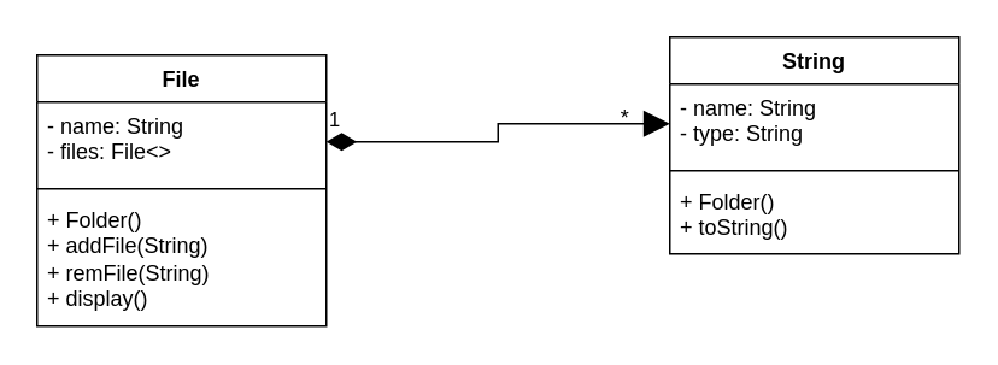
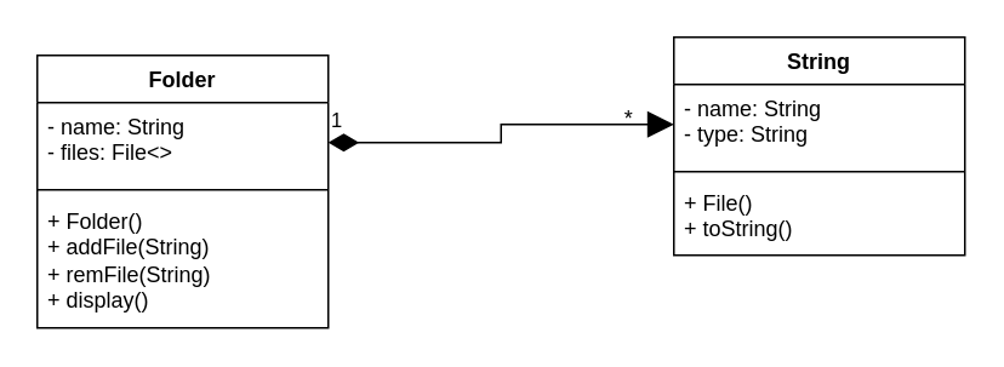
  <mxCell id="0" />
  <mxCell id="1" parent="0" />
- <mxCell id="2" value="File" style="swimlane;fontStyle=1;align=center;verticalAlign=top;childLayout=stackLayout;horizontal=1;startSize=26;horizontalStack=0;resizeParent=1;resizeParentMax=0;resizeLast=0;collapsible=1;marginBottom=0;whiteSpace=wrap;html=1;" vertex="1" parent="1"><mxGeometry x="20" y="30" width="160" height="150" as="geometry" /></mxCell>
+ <mxCell id="2" value="Folder" style="swimlane;fontStyle=1;align=center;verticalAlign=top;childLayout=stackLayout;horizontal=1;startSize=26;horizontalStack=0;resizeParent=1;resizeParentMax=0;resizeLast=0;collapsible=1;marginBottom=0;whiteSpace=wrap;html=1;" vertex="1" parent="1"><mxGeometry x="20" y="30" width="160" height="150" as="geometry" /></mxCell>
  <mxCell id="3" value="&lt;div&gt;- name: String&lt;br&gt;&lt;/div&gt;&lt;div&gt;- files: File&amp;lt;&amp;gt;&lt;/div&gt;" style="text;strokeColor=none;fillColor=none;align=left;verticalAlign=top;spacingLeft=4;spacingRight=4;overflow=hidden;rotatable=0;points=[[0,0.5],[1,0.5]];portConstraint=eastwest;whiteSpace=wrap;html=1;" vertex="1" parent="2"><mxGeometry y="26" width="160" height="44" as="geometry" /></mxCell>
  <mxCell id="4" value="" style="line;strokeWidth=1;fillColor=none;align=left;verticalAlign=middle;spacingTop=-1;spacingLeft=3;spacingRight=3;rotatable=0;labelPosition=right;points=[];portConstraint=eastwest;strokeColor=inherit;" vertex="1" parent="2"><mxGeometry y="70" width="160" height="8" as="geometry" /></mxCell>
  <mxCell id="5" value="&lt;div&gt;+ Folder()&lt;/div&gt;&lt;div&gt;+ addFile(String)&lt;/div&gt;&lt;div&gt;+ remFile(String)&lt;/div&gt;&lt;div&gt;+ display()&lt;br&gt;&lt;/div&gt;" style="text;strokeColor=none;fillColor=none;align=left;verticalAlign=top;spacingLeft=4;spacingRight=4;overflow=hidden;rotatable=0;points=[[0,0.5],[1,0.5]];portConstraint=eastwest;whiteSpace=wrap;html=1;" vertex="1" parent="2"><mxGeometry y="78" width="160" height="72" as="geometry" /></mxCell>
  <mxCell id="6" value="String" style="swimlane;fontStyle=1;align=center;verticalAlign=top;childLayout=stackLayout;horizontal=1;startSize=26;horizontalStack=0;resizeParent=1;resizeParentMax=0;resizeLast=0;collapsible=1;marginBottom=0;whiteSpace=wrap;html=1;" vertex="1" parent="1"><mxGeometry x="370" y="20" width="160" height="120" as="geometry" /></mxCell>
  <mxCell id="7" value="&lt;div&gt;- name: String&lt;/div&gt;&lt;div&gt;- type: String&lt;br&gt;&lt;/div&gt;" style="text;strokeColor=none;fillColor=none;align=left;verticalAlign=top;spacingLeft=4;spacingRight=4;overflow=hidden;rotatable=0;points=[[0,0.5],[1,0.5]];portConstraint=eastwest;whiteSpace=wrap;html=1;" vertex="1" parent="6"><mxGeometry y="26" width="160" height="44" as="geometry" /></mxCell>
  <mxCell id="8" value="" style="line;strokeWidth=1;fillColor=none;align=left;verticalAlign=middle;spacingTop=-1;spacingLeft=3;spacingRight=3;rotatable=0;labelPosition=right;points=[];portConstraint=eastwest;strokeColor=inherit;" vertex="1" parent="6"><mxGeometry y="70" width="160" height="8" as="geometry" /></mxCell>
- <mxCell id="9" value="&lt;div&gt;+ Folder()&lt;/div&gt;&lt;div&gt;+ toString()&lt;br&gt;&lt;/div&gt;" style="text;strokeColor=none;fillColor=none;align=left;verticalAlign=top;spacingLeft=4;spacingRight=4;overflow=hidden;rotatable=0;points=[[0,0.5],[1,0.5]];portConstraint=eastwest;whiteSpace=wrap;html=1;" vertex="1" parent="6"><mxGeometry y="78" width="160" height="42" as="geometry" /></mxCell>
+ <mxCell id="9" value="&lt;div&gt;+ File()&lt;/div&gt;&lt;div&gt;+ toString()&lt;br&gt;&lt;/div&gt;" style="text;strokeColor=none;fillColor=none;align=left;verticalAlign=top;spacingLeft=4;spacingRight=4;overflow=hidden;rotatable=0;points=[[0,0.5],[1,0.5]];portConstraint=eastwest;whiteSpace=wrap;html=1;" vertex="1" parent="6"><mxGeometry y="78" width="160" height="42" as="geometry" /></mxCell>
  <mxCell id="10" value="1" style="endArrow=block;html=1;endSize=12;startArrow=diamondThin;startSize=14;startFill=1;edgeStyle=orthogonalEdgeStyle;align=left;verticalAlign=bottom;rounded=0;" edge="1" parent="1" source="3" target="7"><mxGeometry x="-1" y="3" relative="1" as="geometry"><mxPoint x="190" y="110" as="sourcePoint" /><mxPoint x="350" y="110" as="targetPoint" /></mxGeometry></mxCell>
  <mxCell id="11" value="*" style="text;html=1;align=center;verticalAlign=middle;resizable=0;points=[];autosize=1;strokeColor=none;fillColor=none;" vertex="1" parent="1"><mxGeometry x="330" y="50" width="30" height="30" as="geometry" /></mxCell>
